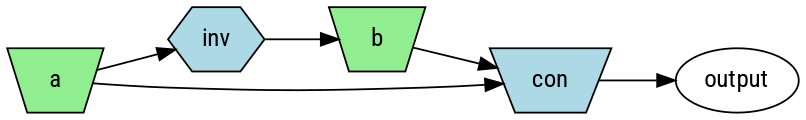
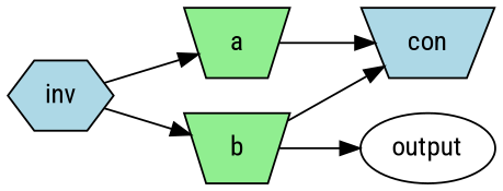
  digraph {
    fontname="Roboto Condensed"
    rankdir=LR
    node [fillcolor=lightgreen fontname="Roboto Condensed" shape=invtrapezium style=filled]
    edge [fontname="Roboto Condensed"]
    a
    inv [fillcolor=lightblue shape=hexagon]
    con [fillcolor=lightblue]
    b
    output [fillcolor="" shape="" style=""]
-   a -> inv
+   inv -> a
    a -> con
    inv -> b
-   con -> output
+   b -> output
    b -> con
  }
